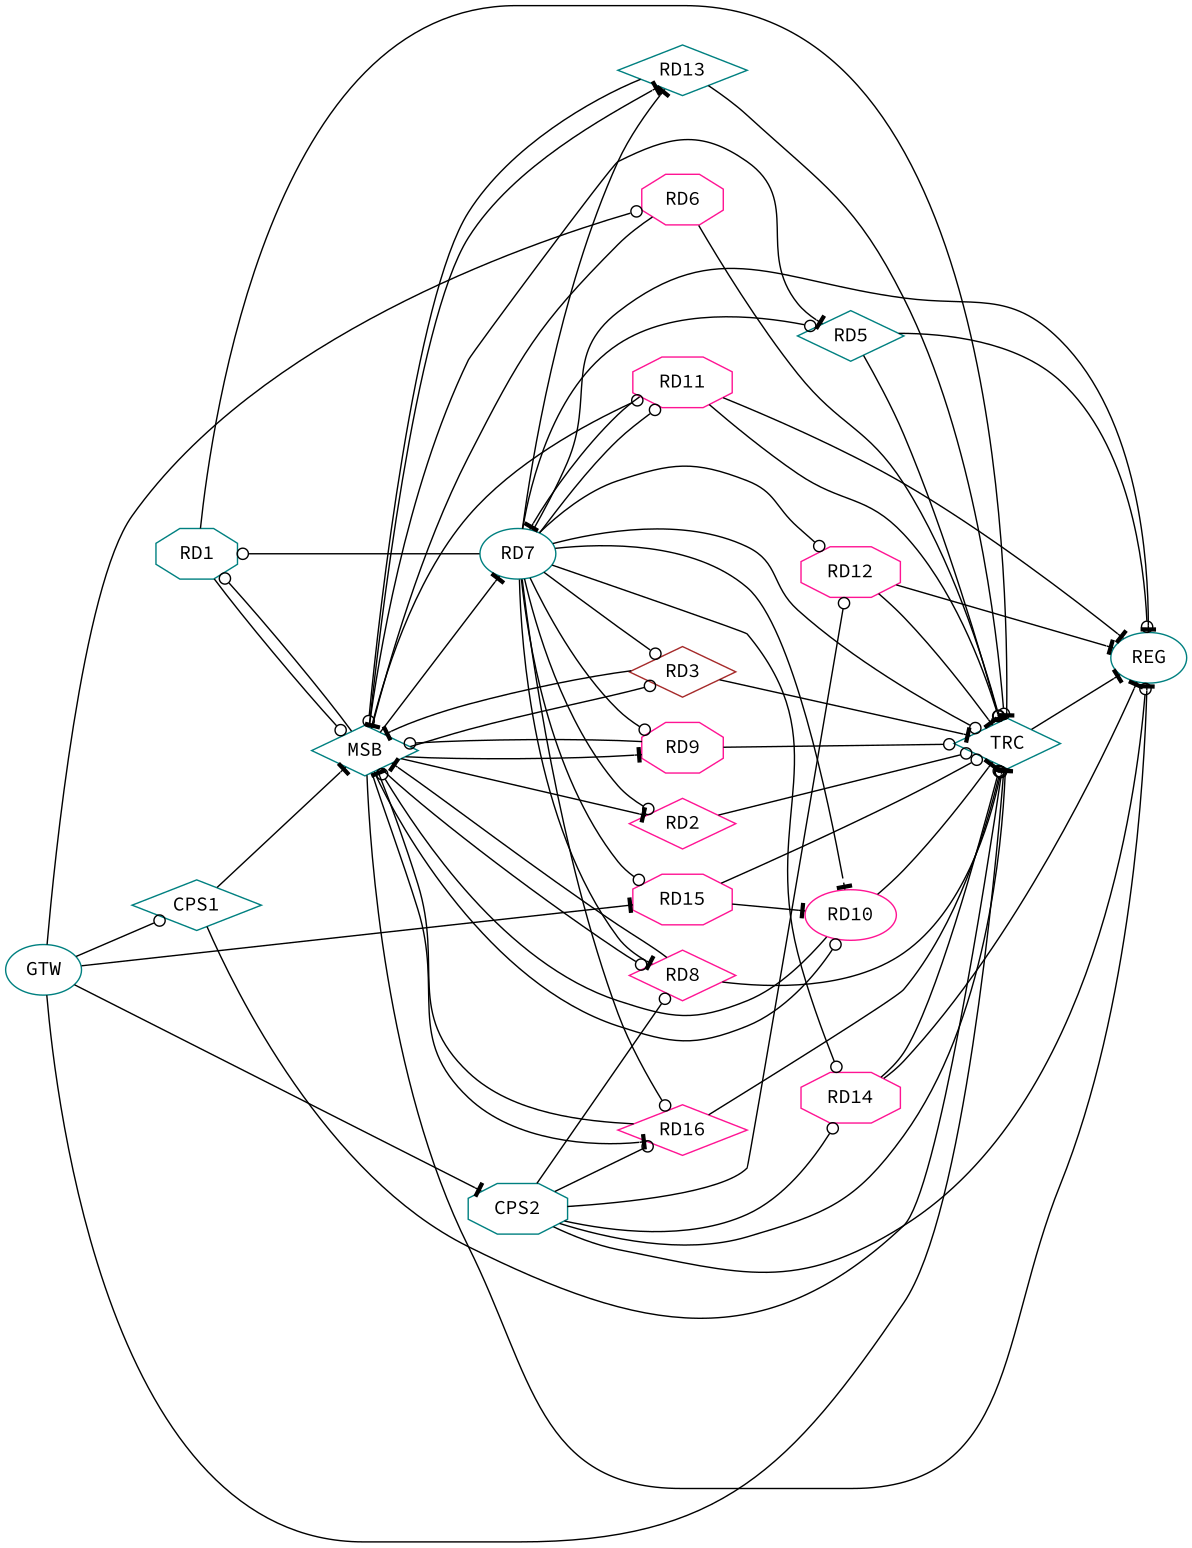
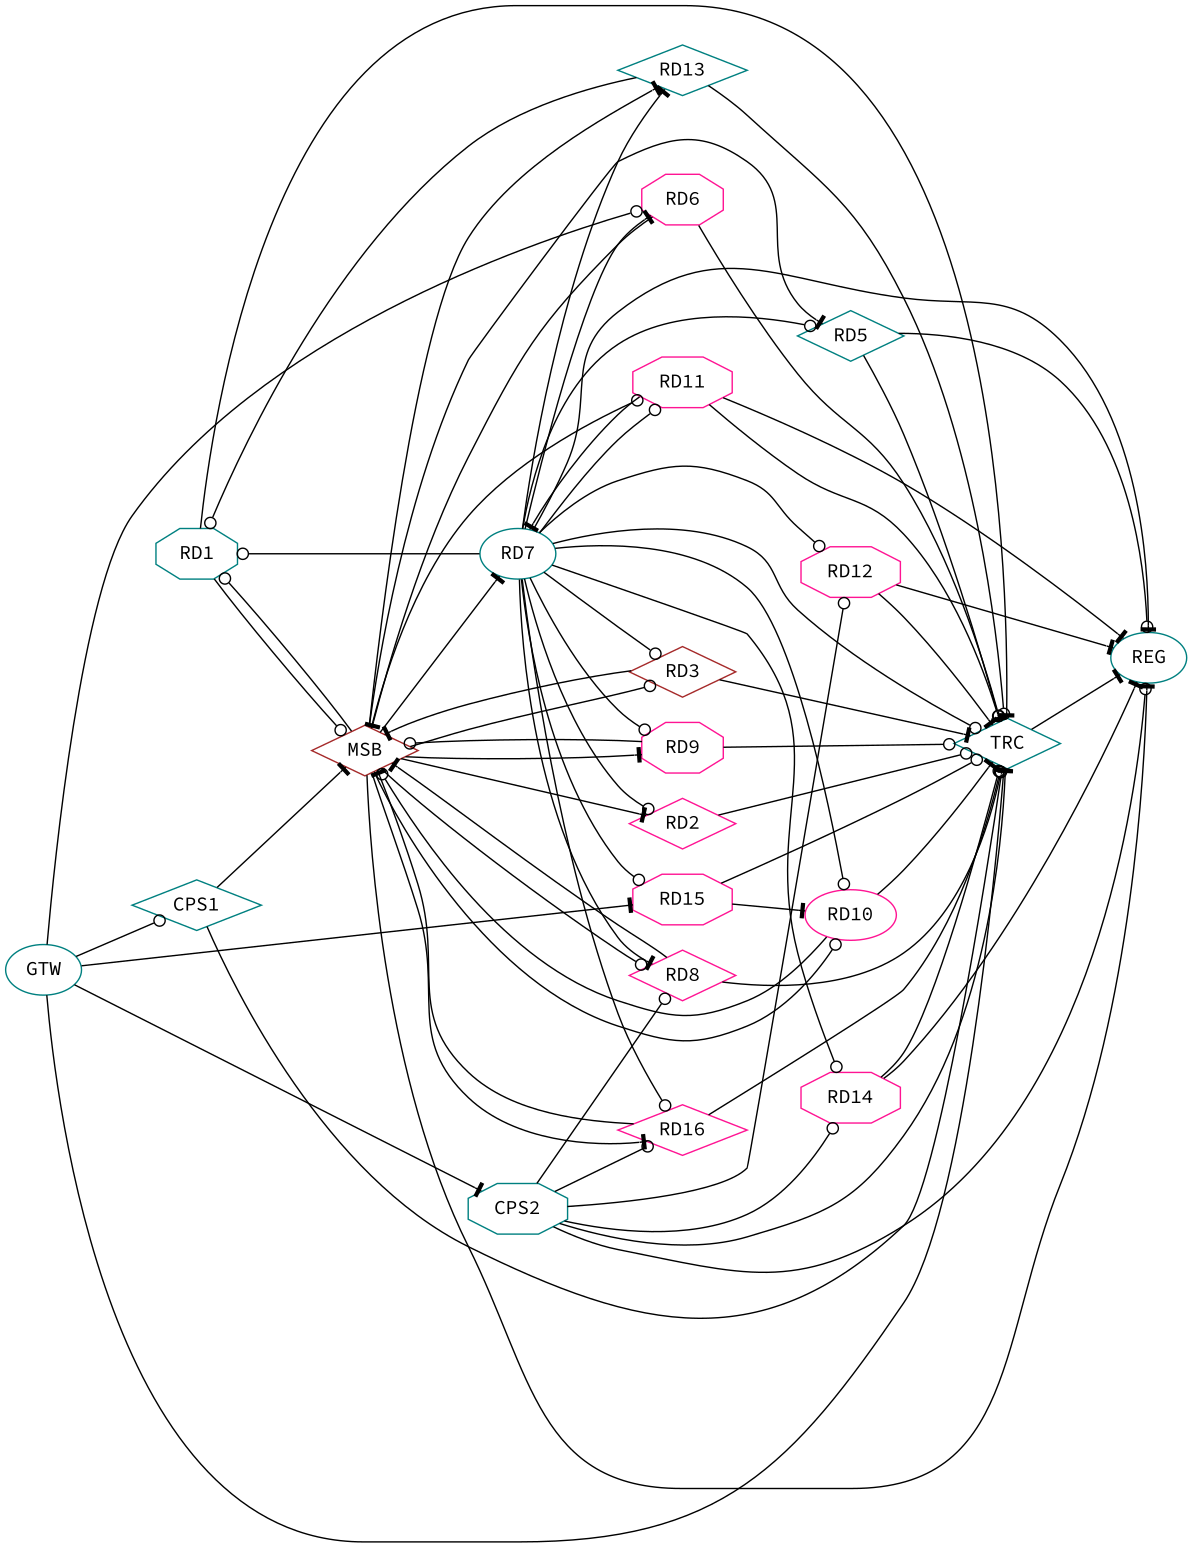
  strict digraph {
    fontname="Source Code Pro"
    rankdir=LR
    node [color=deeppink fontname="Source Code Pro" shape=diamond]
    edge [arrowhead=odot fontname="Source Code Pro"]
    n1 [color=teal label=RD1 shape=octagon]
-   n2 [color=teal label=MSB]
+   n2 [color=brown label=MSB]
    n3 [color=teal label=TRC]
    n4 [label=RD2]
    n5 [color=brown label=RD3]
    n6 [color=teal label=RD5]
    n7 [color=teal label=REG shape=ellipse]
    n8 [color=teal label=RD7 shape=ellipse]
    n9 [label=RD8]
    n10 [label=RD9 shape=octagon]
    n11 [label=RD10 shape=ellipse]
    n12 [label=RD11 shape=octagon]
    n13 [color=teal label=RD13]
    n14 [label=RD16]
    n15 [label=RD6 shape=octagon]
    n16 [label=RD12 shape=octagon]
    n17 [label=RD14 shape=octagon]
    n18 [label=RD15 shape=octagon]
    n19 [color=teal label=CPS1]
    n20 [color=teal label=CPS2 shape=octagon]
    n21 [color=teal label=GTW shape=ellipse]
    n1 -> n2
    n1 -> n3 [arrowhead=tee]
    n2 -> n1
    n2 -> n4 [arrowhead=tee]
    n2 -> n5
    n2 -> n6 [arrowhead=tee]
    n2 -> n7 [arrowhead=tee]
    n2 -> n8 [arrowhead=tee]
    n2 -> n9
    n2 -> n10 [arrowhead=tee]
    n2 -> n11
    n2 -> n12
    n2 -> n13 [arrowhead=tee]
    n2 -> n14 [arrowhead=tee]
    n3 -> n7 [arrowhead=tee]
    n4 -> n3
    n5 -> n2 [arrowhead=tee]
    n5 -> n3 [arrowhead=tee]
    n6 -> n3 [arrowhead=tee]
    n6 -> n7
    n8 -> n1
    n8 -> n3
    n8 -> n4
    n8 -> n5
    n8 -> n6
    n8 -> n7 [arrowhead=tee]
    n8 -> n9 [arrowhead=tee]
    n8 -> n10
-   n8 -> n11 [arrowhead=tee]
+   n8 -> n11
    n8 -> n12
    n8 -> n13 [arrowhead=tee]
    n8 -> n14
+   n8 -> n15 [arrowhead=tee]
    n8 -> n16
    n8 -> n17
    n8 -> n18
    n9 -> n2 [arrowhead=tee]
    n9 -> n3
    n10 -> n2
    n10 -> n3
    n11 -> n2
    n11 -> n3 [arrowhead=tee]
    n12 -> n3
    n12 -> n7 [arrowhead=tee]
    n12 -> n8 [arrowhead=tee]
-   n13 -> n2
+   n13 -> n1
    n13 -> n3
    n14 -> n2 [arrowhead=tee]
    n14 -> n3
    n15 -> n2 [arrowhead=tee]
    n15 -> n3
    n16 -> n3 [arrowhead=tee]
    n16 -> n7 [arrowhead=tee]
    n17 -> n3
    n17 -> n7 [arrowhead=tee]
    n18 -> n3
    n18 -> n11 [arrowhead=tee]
    n19 -> n2 [arrowhead=tee]
    n19 -> n3 [arrowhead=tee]
    n20 -> n3 [arrowhead=tee]
    n20 -> n7
    n20 -> n9
    n20 -> n14
    n20 -> n16
    n20 -> n17
    n21 -> n3 [arrowhead=tee]
    n21 -> n15
    n21 -> n18 [arrowhead=tee]
    n21 -> n19
    n21 -> n20 [arrowhead=tee]
  }
